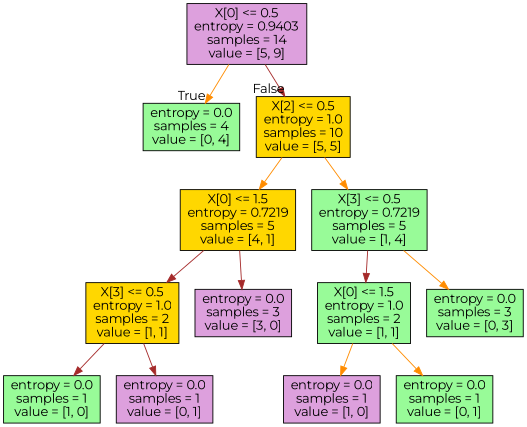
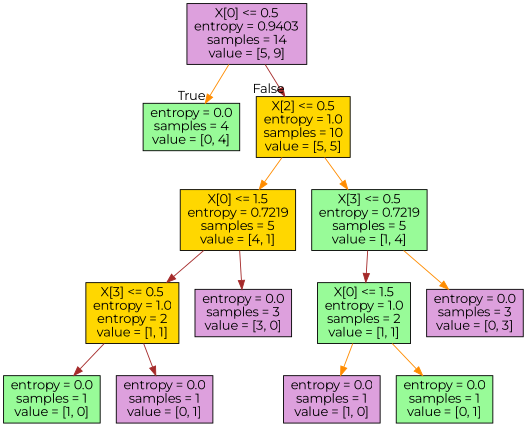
  digraph {
    fontname=Montserrat
    node [fillcolor=palegreen fontname=Montserrat shape=box style=filled]
    edge [color=darkorange fontname=Montserrat]
    n1 [fillcolor=plum label="X[0] <= 0.5\nentropy = 0.9403\nsamples = 14\nvalue = [5, 9]"]
    n2 [label="entropy = 0.0\nsamples = 4\nvalue = [0, 4]"]
    n3 [fillcolor=gold label="X[2] <= 0.5\nentropy = 1.0\nsamples = 10\nvalue = [5, 5]"]
    n4 [fillcolor=gold label="X[0] <= 1.5\nentropy = 0.7219\nsamples = 5\nvalue = [4, 1]"]
    n5 [label="X[3] <= 0.5\nentropy = 0.7219\nsamples = 5\nvalue = [1, 4]"]
-   n6 [fillcolor=gold label="X[3] <= 0.5\nentropy = 1.0\nsamples = 2\nvalue = [1, 1]"]
+   n6 [fillcolor=gold label="X[3] <= 0.5\nentropy = 1.0\nentropy = 2\nvalue = [1, 1]"]
    n7 [fillcolor=plum label="entropy = 0.0\nsamples = 3\nvalue = [3, 0]"]
    n8 [label="X[0] <= 1.5\nentropy = 1.0\nsamples = 2\nvalue = [1, 1]"]
-   n9 [label="entropy = 0.0\nsamples = 3\nvalue = [0, 3]"]
+   n9 [fillcolor=plum label="entropy = 0.0\nsamples = 3\nvalue = [0, 3]"]
    n10 [label="entropy = 0.0\nsamples = 1\nvalue = [1, 0]"]
    n11 [fillcolor=plum label="entropy = 0.0\nsamples = 1\nvalue = [0, 1]"]
    n12 [fillcolor=plum label="entropy = 0.0\nsamples = 1\nvalue = [1, 0]"]
    n13 [label="entropy = 0.0\nsamples = 1\nvalue = [0, 1]"]
    n1 -> n2 [headlabel=True labelangle=45 labeldistance=2.5]
    n1 -> n3 [color=brown headlabel=False labelangle=-45 labeldistance=2.5]
    n3 -> n4
    n3 -> n5
    n4 -> n6 [color=brown]
    n4 -> n7 [color=brown]
    n5 -> n8 [color=brown]
    n5 -> n9
    n6 -> n10 [color=brown]
    n6 -> n11 [color=brown]
    n8 -> n12
    n8 -> n13
  }
